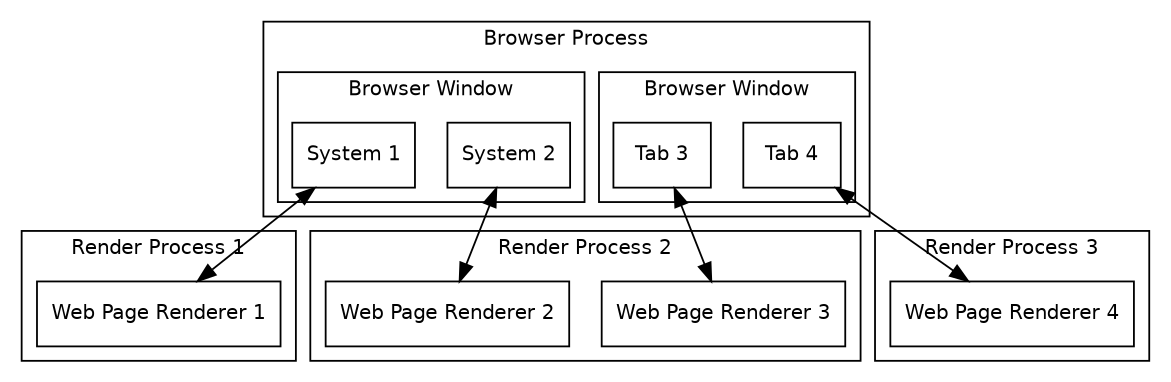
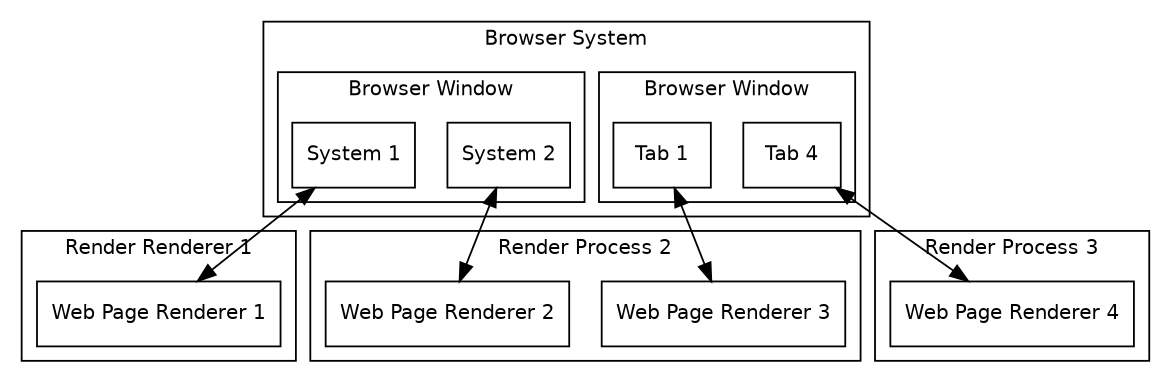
  digraph {
    compound=true
    fontname=helvetica
    fontsize=11
    rankdir=TB
    node [fontname=helvetica fontsize=11 shape=box]
    edge [dir=both fontname=helvetica fontsize=11]
    n1 [label="Web Page Renderer 1"]
    n2 [label="Web Page Renderer 2"]
    n3 [label="Web Page Renderer 3"]
    n4 [label="Web Page Renderer 4"]
    n5 [label="System 1"]
    n6 [label="System 2"]
-   n7 [label="Tab 3"]
+   n7 [label="Tab 1"]
    n8 [label="Tab 4"]
    subgraph cluster_1 {
-     label="Render Process 1"
+     label="Render Renderer 1"
      n1
    }
    subgraph cluster_2 {
      label="Render Process 2"
      n2
      n3
    }
    subgraph cluster_3 {
      label="Render Process 3"
      n4
    }
    subgraph cluster_4 {
-     label="Browser Process"
+     label="Browser System"
      subgraph cluster_5 {
        label="Browser Window"
        n5
        n6
      }
      subgraph cluster_6 {
        label="Browser Window"
        n7
        n8
      }
    }
    n5 -> n1
    n6 -> n2
    n7 -> n3
    n8 -> n4
  }
